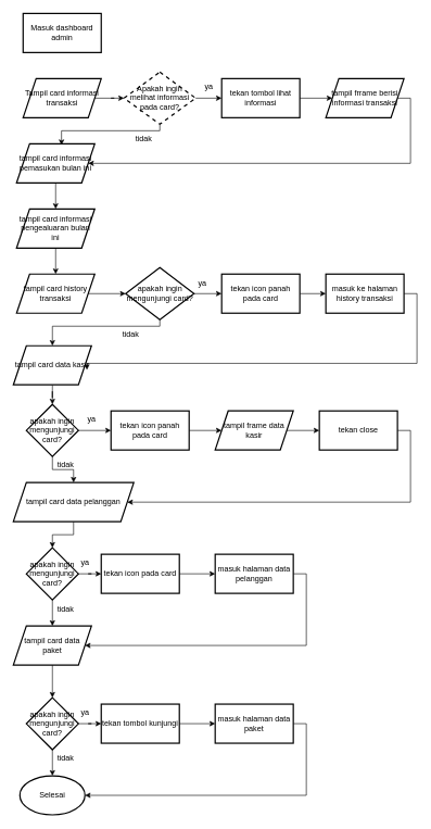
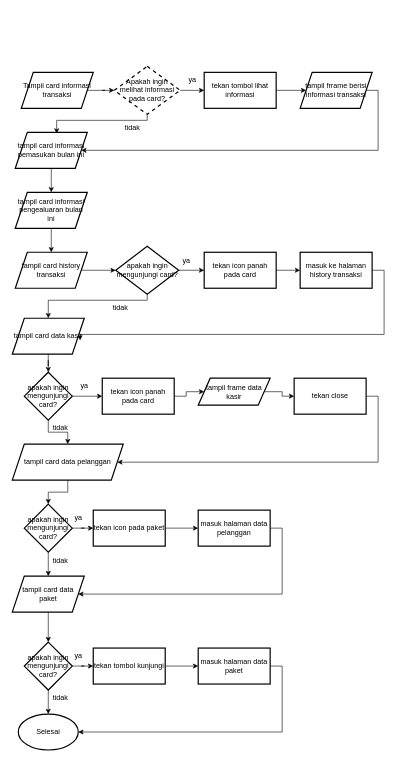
  <mxCell id="0" />
  <mxCell id="1" parent="0" />
- <mxCell id="2" value="Masuk dashboard admin" style="whiteSpace=wrap;html=1;strokeWidth=2;" vertex="1" parent="1"><mxGeometry x="35" y="20" width="120" height="60" as="geometry" /></mxCell>
  <mxCell id="3" value="" style="edgeStyle=orthogonalEdgeStyle;rounded=0;orthogonalLoop=1;jettySize=auto;html=1;" edge="1" parent="1" source="4" target="7"><mxGeometry relative="1" as="geometry" /></mxCell>
  <mxCell id="4" value="Tampil card informasi transaksi" style="shape=parallelogram;perimeter=parallelogramPerimeter;whiteSpace=wrap;html=1;fixedSize=1;strokeWidth=2;" vertex="1" parent="1"><mxGeometry x="35" y="120" width="120" height="60" as="geometry" /></mxCell>
  <mxCell id="5" value="" style="edgeStyle=orthogonalEdgeStyle;rounded=0;orthogonalLoop=1;jettySize=auto;html=1;" edge="1" parent="1" source="7" target="9"><mxGeometry relative="1" as="geometry" /></mxCell>
  <mxCell id="6" style="edgeStyle=orthogonalEdgeStyle;rounded=0;orthogonalLoop=1;jettySize=auto;html=1;exitX=0.5;exitY=1;exitDx=0;exitDy=0;entryX=0.575;entryY=0.033;entryDx=0;entryDy=0;entryPerimeter=0;" edge="1" parent="1" source="7" target="15"><mxGeometry relative="1" as="geometry"><Array as="points"><mxPoint x="245" y="200" /><mxPoint x="94" y="200" /></Array></mxGeometry></mxCell>
  <mxCell id="7" value="Apakah ingin melihat informasi pada card?" style="rhombus;whiteSpace=wrap;html=1;strokeWidth=2;dashed=1;" vertex="1" parent="1"><mxGeometry x="190" y="110" width="110" height="80" as="geometry" /></mxCell>
  <mxCell id="8" value="" style="edgeStyle=orthogonalEdgeStyle;rounded=0;orthogonalLoop=1;jettySize=auto;html=1;" edge="1" parent="1" source="9" target="11"><mxGeometry relative="1" as="geometry" /></mxCell>
  <mxCell id="9" value="tekan tombol lihat informasi" style="whiteSpace=wrap;html=1;strokeWidth=2;" vertex="1" parent="1"><mxGeometry x="340" y="120" width="120" height="60" as="geometry" /></mxCell>
  <mxCell id="10" style="edgeStyle=orthogonalEdgeStyle;rounded=0;orthogonalLoop=1;jettySize=auto;html=1;exitX=1;exitY=0.5;exitDx=0;exitDy=0;entryX=1;entryY=0.5;entryDx=0;entryDy=0;" edge="1" parent="1" source="11" target="15"><mxGeometry relative="1" as="geometry"><Array as="points"><mxPoint x="630" y="150" /><mxPoint x="630" y="250" /></Array></mxGeometry></mxCell>
  <mxCell id="11" value="tampil frrame berisi informasi transaksi" style="shape=parallelogram;perimeter=parallelogramPerimeter;whiteSpace=wrap;html=1;fixedSize=1;strokeWidth=2;" vertex="1" parent="1"><mxGeometry x="500" y="120" width="120" height="60" as="geometry" /></mxCell>
  <mxCell id="12" value="ya" style="text;html=1;align=center;verticalAlign=middle;resizable=0;points=[];autosize=1;strokeColor=none;fillColor=none;" vertex="1" parent="1"><mxGeometry x="300" y="118" width="40" height="30" as="geometry" /></mxCell>
  <mxCell id="13" value="tidak" style="text;html=1;align=center;verticalAlign=middle;resizable=0;points=[];autosize=1;strokeColor=none;fillColor=none;" vertex="1" parent="1"><mxGeometry x="195" y="198" width="50" height="30" as="geometry" /></mxCell>
  <mxCell id="14" value="" style="edgeStyle=orthogonalEdgeStyle;rounded=0;orthogonalLoop=1;jettySize=auto;html=1;" edge="1" parent="1" source="15" target="17"><mxGeometry relative="1" as="geometry" /></mxCell>
  <mxCell id="15" value="tampil card informasi pemasukan bulan ini" style="shape=parallelogram;perimeter=parallelogramPerimeter;whiteSpace=wrap;html=1;fixedSize=1;strokeWidth=2;" vertex="1" parent="1"><mxGeometry x="25" y="220" width="120" height="60" as="geometry" /></mxCell>
  <mxCell id="16" value="" style="edgeStyle=orthogonalEdgeStyle;rounded=0;orthogonalLoop=1;jettySize=auto;html=1;" edge="1" parent="1" source="17" target="19"><mxGeometry relative="1" as="geometry" /></mxCell>
  <mxCell id="17" value="tampil card informasi pengealuaran bulan ini" style="shape=parallelogram;perimeter=parallelogramPerimeter;whiteSpace=wrap;html=1;fixedSize=1;strokeWidth=2;" vertex="1" parent="1"><mxGeometry x="25" y="320" width="120" height="60" as="geometry" /></mxCell>
  <mxCell id="18" value="" style="edgeStyle=orthogonalEdgeStyle;rounded=0;orthogonalLoop=1;jettySize=auto;html=1;" edge="1" parent="1" source="19" target="22"><mxGeometry relative="1" as="geometry" /></mxCell>
  <mxCell id="19" value="tampil card history transaksi" style="shape=parallelogram;perimeter=parallelogramPerimeter;whiteSpace=wrap;html=1;fixedSize=1;strokeWidth=2;" vertex="1" parent="1"><mxGeometry x="25" y="420" width="120" height="60" as="geometry" /></mxCell>
  <mxCell id="20" value="" style="edgeStyle=orthogonalEdgeStyle;rounded=0;orthogonalLoop=1;jettySize=auto;html=1;" edge="1" parent="1" source="22" target="24"><mxGeometry relative="1" as="geometry" /></mxCell>
  <mxCell id="21" value="" style="edgeStyle=orthogonalEdgeStyle;rounded=0;orthogonalLoop=1;jettySize=auto;html=1;" edge="1" parent="1" source="22" target="28"><mxGeometry relative="1" as="geometry"><Array as="points"><mxPoint x="245" y="500" /><mxPoint x="80" y="500" /></Array></mxGeometry></mxCell>
  <mxCell id="22" value="apakah ingin mengunjungi card?" style="rhombus;whiteSpace=wrap;html=1;strokeWidth=2;" vertex="1" parent="1"><mxGeometry x="192.5" y="410" width="105" height="80" as="geometry" /></mxCell>
  <mxCell id="23" value="" style="edgeStyle=orthogonalEdgeStyle;rounded=0;orthogonalLoop=1;jettySize=auto;html=1;" edge="1" parent="1" source="24" target="26"><mxGeometry relative="1" as="geometry" /></mxCell>
  <mxCell id="24" value="tekan icon panah pada card" style="whiteSpace=wrap;html=1;strokeWidth=2;" vertex="1" parent="1"><mxGeometry x="340" y="420" width="120" height="60" as="geometry" /></mxCell>
  <mxCell id="25" style="edgeStyle=orthogonalEdgeStyle;rounded=0;orthogonalLoop=1;jettySize=auto;html=1;exitX=1;exitY=0.5;exitDx=0;exitDy=0;entryX=0.942;entryY=0.617;entryDx=0;entryDy=0;entryPerimeter=0;" edge="1" parent="1" source="26" target="28"><mxGeometry relative="1" as="geometry"><Array as="points"><mxPoint x="640" y="450" /><mxPoint x="640" y="557" /></Array></mxGeometry></mxCell>
  <mxCell id="26" value="masuk ke halaman history transaksi" style="whiteSpace=wrap;html=1;strokeWidth=2;" vertex="1" parent="1"><mxGeometry x="500" y="420" width="120" height="60" as="geometry" /></mxCell>
  <mxCell id="27" value="" style="edgeStyle=orthogonalEdgeStyle;rounded=0;orthogonalLoop=1;jettySize=auto;html=1;" edge="1" parent="1" source="28" target="33"><mxGeometry relative="1" as="geometry" /></mxCell>
  <mxCell id="28" value="tampil card data kasir" style="shape=parallelogram;perimeter=parallelogramPerimeter;whiteSpace=wrap;html=1;fixedSize=1;strokeWidth=2;" vertex="1" parent="1"><mxGeometry x="20" y="530" width="120" height="60" as="geometry" /></mxCell>
  <mxCell id="29" value="tidak" style="text;html=1;align=center;verticalAlign=middle;resizable=0;points=[];autosize=1;strokeColor=none;fillColor=none;" vertex="1" parent="1"><mxGeometry x="175" y="498" width="50" height="30" as="geometry" /></mxCell>
  <mxCell id="30" value="ya" style="text;html=1;align=center;verticalAlign=middle;resizable=0;points=[];autosize=1;strokeColor=none;fillColor=none;" vertex="1" parent="1"><mxGeometry x="290" y="420" width="40" height="30" as="geometry" /></mxCell>
  <mxCell id="31" value="" style="edgeStyle=orthogonalEdgeStyle;rounded=0;orthogonalLoop=1;jettySize=auto;html=1;" edge="1" parent="1" source="33" target="35"><mxGeometry relative="1" as="geometry" /></mxCell>
  <mxCell id="32" value="" style="edgeStyle=orthogonalEdgeStyle;rounded=0;orthogonalLoop=1;jettySize=auto;html=1;" edge="1" parent="1" source="33" target="42"><mxGeometry relative="1" as="geometry" /></mxCell>
  <mxCell id="33" value="apakah ingin mengunjungi card?" style="rhombus;whiteSpace=wrap;html=1;strokeWidth=2;" vertex="1" parent="1"><mxGeometry x="40" y="620" width="80" height="80" as="geometry" /></mxCell>
  <mxCell id="34" value="" style="edgeStyle=orthogonalEdgeStyle;rounded=0;orthogonalLoop=1;jettySize=auto;html=1;" edge="1" parent="1" source="35" target="37"><mxGeometry relative="1" as="geometry" /></mxCell>
  <mxCell id="35" value="tekan icon panah pada card" style="whiteSpace=wrap;html=1;strokeWidth=2;" vertex="1" parent="1"><mxGeometry x="170" y="630" width="120" height="60" as="geometry" /></mxCell>
  <mxCell id="36" value="" style="edgeStyle=orthogonalEdgeStyle;rounded=0;orthogonalLoop=1;jettySize=auto;html=1;" edge="1" parent="1" source="37" target="39"><mxGeometry relative="1" as="geometry" /></mxCell>
- <mxCell id="37" value="tampil frame data kasir" style="shape=parallelogram;perimeter=parallelogramPerimeter;whiteSpace=wrap;html=1;fixedSize=1;strokeWidth=2;" vertex="1" parent="1"><mxGeometry x="330" y="630" width="120" height="60" as="geometry" /></mxCell>
+ <mxCell id="37" value="tampil frame data kasir" style="shape=parallelogram;perimeter=parallelogramPerimeter;whiteSpace=wrap;html=1;fixedSize=1;strokeWidth=2;" vertex="1" parent="1"><mxGeometry x="330" y="630" width="120" height="45" as="geometry" /></mxCell>
  <mxCell id="38" style="edgeStyle=orthogonalEdgeStyle;rounded=0;orthogonalLoop=1;jettySize=auto;html=1;exitX=1;exitY=0.5;exitDx=0;exitDy=0;entryX=1;entryY=0.5;entryDx=0;entryDy=0;" edge="1" parent="1" source="39" target="42"><mxGeometry relative="1" as="geometry"><Array as="points"><mxPoint x="630" y="660" /><mxPoint x="630" y="770" /></Array></mxGeometry></mxCell>
  <mxCell id="39" value="tekan close" style="whiteSpace=wrap;html=1;strokeWidth=2;" vertex="1" parent="1"><mxGeometry x="490" y="630" width="120" height="60" as="geometry" /></mxCell>
  <mxCell id="40" value="ya" style="text;html=1;align=center;verticalAlign=middle;resizable=0;points=[];autosize=1;strokeColor=none;fillColor=none;" vertex="1" parent="1"><mxGeometry x="120" y="628" width="40" height="30" as="geometry" /></mxCell>
  <mxCell id="41" value="" style="edgeStyle=orthogonalEdgeStyle;rounded=0;orthogonalLoop=1;jettySize=auto;html=1;" edge="1" parent="1" source="42" target="46"><mxGeometry relative="1" as="geometry" /></mxCell>
  <mxCell id="42" value="tampil card data pelanggan" style="shape=parallelogram;perimeter=parallelogramPerimeter;whiteSpace=wrap;html=1;fixedSize=1;strokeWidth=2;" vertex="1" parent="1"><mxGeometry x="20" y="740" width="185" height="60" as="geometry" /></mxCell>
  <mxCell id="43" value="tidak" style="text;html=1;align=center;verticalAlign=middle;resizable=0;points=[];autosize=1;strokeColor=none;fillColor=none;" vertex="1" parent="1"><mxGeometry x="75" y="698" width="50" height="30" as="geometry" /></mxCell>
  <mxCell id="44" value="" style="edgeStyle=orthogonalEdgeStyle;rounded=0;orthogonalLoop=1;jettySize=auto;html=1;" edge="1" parent="1" source="46" target="48"><mxGeometry relative="1" as="geometry" /></mxCell>
  <mxCell id="45" value="" style="edgeStyle=orthogonalEdgeStyle;rounded=0;orthogonalLoop=1;jettySize=auto;html=1;" edge="1" parent="1" source="46" target="52"><mxGeometry relative="1" as="geometry" /></mxCell>
  <mxCell id="46" value="apakah ingin mengunjungi card?" style="rhombus;whiteSpace=wrap;html=1;strokeWidth=2;" vertex="1" parent="1"><mxGeometry x="40" y="840" width="80" height="80" as="geometry" /></mxCell>
  <mxCell id="47" value="" style="edgeStyle=orthogonalEdgeStyle;rounded=0;orthogonalLoop=1;jettySize=auto;html=1;" edge="1" parent="1" source="48" target="50"><mxGeometry relative="1" as="geometry" /></mxCell>
- <mxCell id="48" value="tekan icon pada card" style="whiteSpace=wrap;html=1;strokeWidth=2;" vertex="1" parent="1"><mxGeometry x="155" y="850" width="120" height="60" as="geometry" /></mxCell>
+ <mxCell id="48" value="tekan icon pada paket" style="whiteSpace=wrap;html=1;strokeWidth=2;" vertex="1" parent="1"><mxGeometry x="155" y="850" width="120" height="60" as="geometry" /></mxCell>
  <mxCell id="49" style="edgeStyle=orthogonalEdgeStyle;rounded=0;orthogonalLoop=1;jettySize=auto;html=1;exitX=1;exitY=0.5;exitDx=0;exitDy=0;entryX=1;entryY=0.5;entryDx=0;entryDy=0;" edge="1" parent="1" source="50" target="52"><mxGeometry relative="1" as="geometry"><Array as="points"><mxPoint x="470" y="880" /><mxPoint x="470" y="990" /></Array></mxGeometry></mxCell>
  <mxCell id="50" value="masuk halaman data pelanggan" style="whiteSpace=wrap;html=1;strokeWidth=2;" vertex="1" parent="1"><mxGeometry x="330" y="850" width="120" height="60" as="geometry" /></mxCell>
  <mxCell id="51" value="" style="edgeStyle=orthogonalEdgeStyle;rounded=0;orthogonalLoop=1;jettySize=auto;html=1;" edge="1" parent="1" source="52" target="57"><mxGeometry relative="1" as="geometry" /></mxCell>
  <mxCell id="52" value="tampil card data paket" style="shape=parallelogram;perimeter=parallelogramPerimeter;whiteSpace=wrap;html=1;fixedSize=1;strokeWidth=2;" vertex="1" parent="1"><mxGeometry x="20" y="960" width="120" height="60" as="geometry" /></mxCell>
  <mxCell id="53" value="tidak" style="text;html=1;align=center;verticalAlign=middle;resizable=0;points=[];autosize=1;strokeColor=none;fillColor=none;" vertex="1" parent="1"><mxGeometry x="75" y="920" width="50" height="30" as="geometry" /></mxCell>
  <mxCell id="54" value="ya" style="text;html=1;align=center;verticalAlign=middle;resizable=0;points=[];autosize=1;strokeColor=none;fillColor=none;" vertex="1" parent="1"><mxGeometry x="110" y="848" width="40" height="30" as="geometry" /></mxCell>
  <mxCell id="55" value="" style="edgeStyle=orthogonalEdgeStyle;rounded=0;orthogonalLoop=1;jettySize=auto;html=1;" edge="1" parent="1" source="57" target="59"><mxGeometry relative="1" as="geometry" /></mxCell>
  <mxCell id="56" value="" style="edgeStyle=orthogonalEdgeStyle;rounded=0;orthogonalLoop=1;jettySize=auto;html=1;" edge="1" parent="1" source="57" target="63"><mxGeometry relative="1" as="geometry" /></mxCell>
  <mxCell id="57" value="apakah ingin mengunjungi card?" style="rhombus;whiteSpace=wrap;html=1;strokeWidth=2;" vertex="1" parent="1"><mxGeometry x="40" y="1070" width="80" height="80" as="geometry" /></mxCell>
  <mxCell id="58" value="" style="edgeStyle=orthogonalEdgeStyle;rounded=0;orthogonalLoop=1;jettySize=auto;html=1;" edge="1" parent="1" source="59" target="61"><mxGeometry relative="1" as="geometry" /></mxCell>
  <mxCell id="59" value="tekan tombol kunjungi" style="whiteSpace=wrap;html=1;strokeWidth=2;" vertex="1" parent="1"><mxGeometry x="155" y="1080" width="120" height="60" as="geometry" /></mxCell>
  <mxCell id="60" style="edgeStyle=orthogonalEdgeStyle;rounded=0;orthogonalLoop=1;jettySize=auto;html=1;exitX=1;exitY=0.5;exitDx=0;exitDy=0;entryX=0;entryY=0.5;entryDx=0;entryDy=0;entryPerimeter=0;" edge="1" parent="1" source="61" target="63"><mxGeometry relative="1" as="geometry" /></mxCell>
  <mxCell id="61" value="masuk halaman data paket" style="whiteSpace=wrap;html=1;strokeWidth=2;" vertex="1" parent="1"><mxGeometry x="330" y="1080" width="120" height="60" as="geometry" /></mxCell>
  <mxCell id="62" value="ya" style="text;html=1;align=center;verticalAlign=middle;resizable=0;points=[];autosize=1;strokeColor=none;fillColor=none;" vertex="1" parent="1"><mxGeometry x="110" y="1078" width="40" height="30" as="geometry" /></mxCell>
  <mxCell id="63" value="Selesai" style="strokeWidth=2;html=1;shape=mxgraph.flowchart.start_1;whiteSpace=wrap;direction=west;" vertex="1" parent="1"><mxGeometry x="30" y="1190" width="100" height="60" as="geometry" /></mxCell>
  <mxCell id="64" value="tidak" style="text;html=1;align=center;verticalAlign=middle;resizable=0;points=[];autosize=1;strokeColor=none;fillColor=none;" vertex="1" parent="1"><mxGeometry x="75" y="1148" width="50" height="30" as="geometry" /></mxCell>
